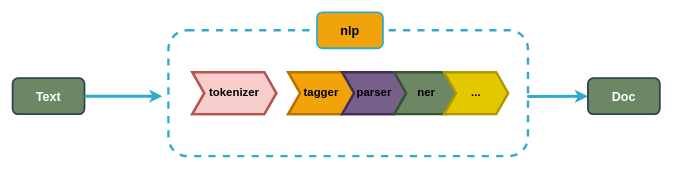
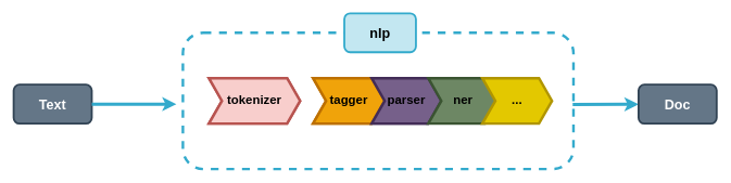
  <mxCell id="0" />
  <mxCell id="1" parent="0" />
- <mxCell id="2" value="&lt;font style=&quot;font-size: 21px;&quot;&gt;&lt;b&gt;Text&lt;/b&gt;&lt;/font&gt;" style="rounded=1;whiteSpace=wrap;html=1;strokeWidth=3;fillColor=#6d8764;fontColor=#ffffff;strokeColor=#314354;" parent="1" vertex="1"><mxGeometry x="20" y="130" width="120" height="60" as="geometry" /></mxCell>
+ <mxCell id="2" value="&lt;font style=&quot;font-size: 21px;&quot;&gt;&lt;b&gt;Text&lt;/b&gt;&lt;/font&gt;" style="rounded=1;whiteSpace=wrap;html=1;strokeWidth=3;fillColor=#647687;fontColor=#ffffff;strokeColor=#314354;" parent="1" vertex="1"><mxGeometry x="20" y="130" width="120" height="60" as="geometry" /></mxCell>
  <mxCell id="3" value="" style="rounded=1;whiteSpace=wrap;html=1;dashed=1;strokeWidth=4;strokeColor=#33aacc;" parent="1" vertex="1"><mxGeometry x="280" y="50" width="600" height="210" as="geometry" /></mxCell>
  <mxCell id="4" value="tokenizer" style="shape=step;perimeter=stepPerimeter;whiteSpace=wrap;html=1;fixedSize=1;fillColor=#f8cecc;strokeColor=#b85450;strokeWidth=4;fontStyle=1;fontColor=#000000;labelBorderColor=none;fontSize=13;" parent="1" vertex="1"><mxGeometry x="320" y="120" width="140" height="70" as="geometry" /></mxCell>
  <mxCell id="5" value="" style="endArrow=classic;html=1;rounded=0;strokeWidth=5;strokeColor=#33aacc;" parent="1" edge="1"><mxGeometry width="50" height="50" relative="1" as="geometry"><mxPoint x="140" y="160" as="sourcePoint" /><mxPoint x="270" y="160" as="targetPoint" /><Array as="points"><mxPoint x="200" y="160" /></Array></mxGeometry></mxCell>
- <mxCell id="6" value="&lt;font style=&quot;font-size: 21px;&quot;&gt;&lt;b&gt;nlp&lt;/b&gt;&lt;/font&gt;" style="rounded=1;whiteSpace=wrap;html=1;strokeWidth=3;fillColor=#f0a30a;fontColor=#000000;strokeColor=#33aacc;" parent="1" vertex="1"><mxGeometry x="528" y="20" width="110" height="60" as="geometry" /></mxCell>
+ <mxCell id="6" value="&lt;font style=&quot;font-size: 21px;&quot;&gt;&lt;b&gt;nlp&lt;/b&gt;&lt;/font&gt;" style="rounded=1;whiteSpace=wrap;html=1;strokeWidth=3;fillColor=#c3e7f1;fontColor=#000000;strokeColor=#33aacc;" parent="1" vertex="1"><mxGeometry x="528" y="20" width="110" height="60" as="geometry" /></mxCell>
  <mxCell id="7" value="" style="endArrow=classic;html=1;rounded=0;strokeWidth=5;strokeColor=#33aacc;exitX=0.998;exitY=0.526;exitDx=0;exitDy=0;exitPerimeter=0;" parent="1" source="11" edge="1"><mxGeometry width="50" height="50" relative="1" as="geometry"><mxPoint x="980" y="159.71" as="sourcePoint" /><mxPoint x="1050" y="160" as="targetPoint" /><Array as="points"><mxPoint x="990" y="159.71" /></Array></mxGeometry></mxCell>
  <mxCell id="8" value="tagger" style="shape=step;perimeter=stepPerimeter;whiteSpace=wrap;html=1;fixedSize=1;fillColor=#f0a30a;strokeColor=#BD7000;strokeWidth=4;fontColor=#000000;fontStyle=1;labelBorderColor=none;fontSize=13;" parent="1" vertex="1"><mxGeometry x="480" y="120" width="110" height="70" as="geometry" /></mxCell>
  <mxCell id="9" value="parser" style="shape=step;perimeter=stepPerimeter;whiteSpace=wrap;html=1;fixedSize=1;fillColor=#76608a;strokeColor=#432D57;strokeWidth=4;fontColor=#000000;fontStyle=1;labelBorderColor=none;fontSize=13;" parent="1" vertex="1"><mxGeometry x="570" y="120" width="107" height="70" as="geometry" /></mxCell>
  <mxCell id="10" value="" style="endArrow=classic;html=1;rounded=0;strokeWidth=5;strokeColor=#33aacc;exitX=0.998;exitY=0.526;exitDx=0;exitDy=0;exitPerimeter=0;" parent="1" source="3" target="11" edge="1"><mxGeometry width="50" height="50" relative="1" as="geometry"><mxPoint x="899" y="160" as="sourcePoint" /><mxPoint x="1050" y="160" as="targetPoint" /><Array as="points" /></mxGeometry></mxCell>
- <mxCell id="11" value="&lt;font style=&quot;font-size: 21px;&quot;&gt;&lt;b&gt;Doc&lt;/b&gt;&lt;/font&gt;" style="rounded=1;whiteSpace=wrap;html=1;strokeWidth=3;fillColor=#6d8764;fontColor=#ffffff;strokeColor=#314354;" parent="1" vertex="1"><mxGeometry x="980" y="130" width="120" height="60" as="geometry" /></mxCell>
+ <mxCell id="11" value="&lt;font style=&quot;font-size: 21px;&quot;&gt;&lt;b&gt;Doc&lt;/b&gt;&lt;/font&gt;" style="rounded=1;whiteSpace=wrap;html=1;strokeWidth=3;fillColor=#647687;fontColor=#ffffff;strokeColor=#314354;" parent="1" vertex="1"><mxGeometry x="980" y="130" width="120" height="60" as="geometry" /></mxCell>
  <mxCell id="12" value="tokenizer" style="shape=step;perimeter=stepPerimeter;whiteSpace=wrap;html=1;fixedSize=1;fillColor=#f8cecc;strokeColor=#b85450;strokeWidth=4;fontStyle=1;fontColor=#000000;labelBorderColor=none;fontSize=19;" parent="1" vertex="1"><mxGeometry x="320" y="120" width="140" height="70" as="geometry" /></mxCell>
  <mxCell id="13" value="tagger" style="shape=step;perimeter=stepPerimeter;whiteSpace=wrap;html=1;fixedSize=1;fillColor=#f0a30a;strokeColor=#BD7000;strokeWidth=4;fontColor=#000000;fontStyle=1;labelBorderColor=none;fontSize=19;" parent="1" vertex="1"><mxGeometry x="480" y="120" width="110" height="70" as="geometry" /></mxCell>
  <mxCell id="14" value="parser" style="shape=step;perimeter=stepPerimeter;whiteSpace=wrap;html=1;fixedSize=1;fillColor=#76608a;strokeColor=#432D57;strokeWidth=4;fontColor=#000000;fontStyle=1;labelBorderColor=none;fontSize=19;" parent="1" vertex="1"><mxGeometry x="570" y="120" width="107" height="70" as="geometry" /></mxCell>
  <mxCell id="15" value="ner" style="shape=step;perimeter=stepPerimeter;whiteSpace=wrap;html=1;fixedSize=1;fillColor=#6d8764;strokeColor=#3A5431;strokeWidth=4;fontColor=#000000;fontStyle=1;labelBorderColor=none;fontSize=19;" parent="1" vertex="1"><mxGeometry x="657" y="120" width="107" height="70" as="geometry" /></mxCell>
  <mxCell id="16" value="...&lt;br style=&quot;font-size: 19px;&quot;&gt;" style="shape=step;perimeter=stepPerimeter;whiteSpace=wrap;html=1;fixedSize=1;fillColor=#e3c800;strokeColor=#B09500;strokeWidth=4;fontColor=#000000;fontStyle=1;labelBorderColor=none;fontSize=19;" parent="1" vertex="1"><mxGeometry x="740" y="120" width="107" height="70" as="geometry" /></mxCell>
